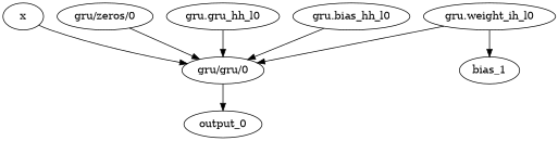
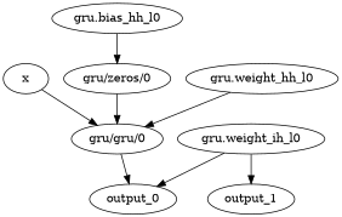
  strict digraph {
    node [metatype=PTConstNoopMetatype type=nncf_model_const]
    edge [dtype=float in_port_id=0 out_port_id=0 shape="(1, 1, 4)"]
    x [metatype=PTInputNoopMetatype type=nncf_model_input]
    "gru/gru/0" [metatype=UnknownMetatype type=gru]
    output_0 [metatype=PTOutputNoopMetatype type=nncf_model_output]
    "gru/zeros/0" [metatype=UnknownMetatype type=zeros]
    "gru.weight_ih_l0"
-   output_1 [metatype=PTOutputNoopMetatype type=nncf_model_output label=bias_1]
-   "gru.weight_hh_l0" [label="gru.gru_hh_l0"]
+   output_1 [metatype=PTOutputNoopMetatype type=nncf_model_output]
+   "gru.weight_hh_l0"
    "gru.bias_hh_l0"
    x -> "gru/gru/0" [shape="(1, 3, 3)"]
    "gru/gru/0" -> output_0 [shape="(1, 3, 4)"]
    "gru/zeros/0" -> "gru/gru/0" [in_port_id=1]
-   "gru.weight_ih_l0" -> "gru/gru/0" [in_port_id=2 shape="(12, 3)"]
+   "gru.weight_ih_l0" -> output_0 [in_port_id=2 shape="(12, 3)"]
    "gru.weight_ih_l0" -> output_1 [out_port_id=1]
    "gru.weight_hh_l0" -> "gru/gru/0" [in_port_id=3 shape="(12, 4)"]
-   "gru.bias_hh_l0" -> "gru/gru/0" [in_port_id=5 shape="(12,)"]
+   "gru.bias_hh_l0" -> "gru/zeros/0" [in_port_id=5 shape="(12,)"]
  }
